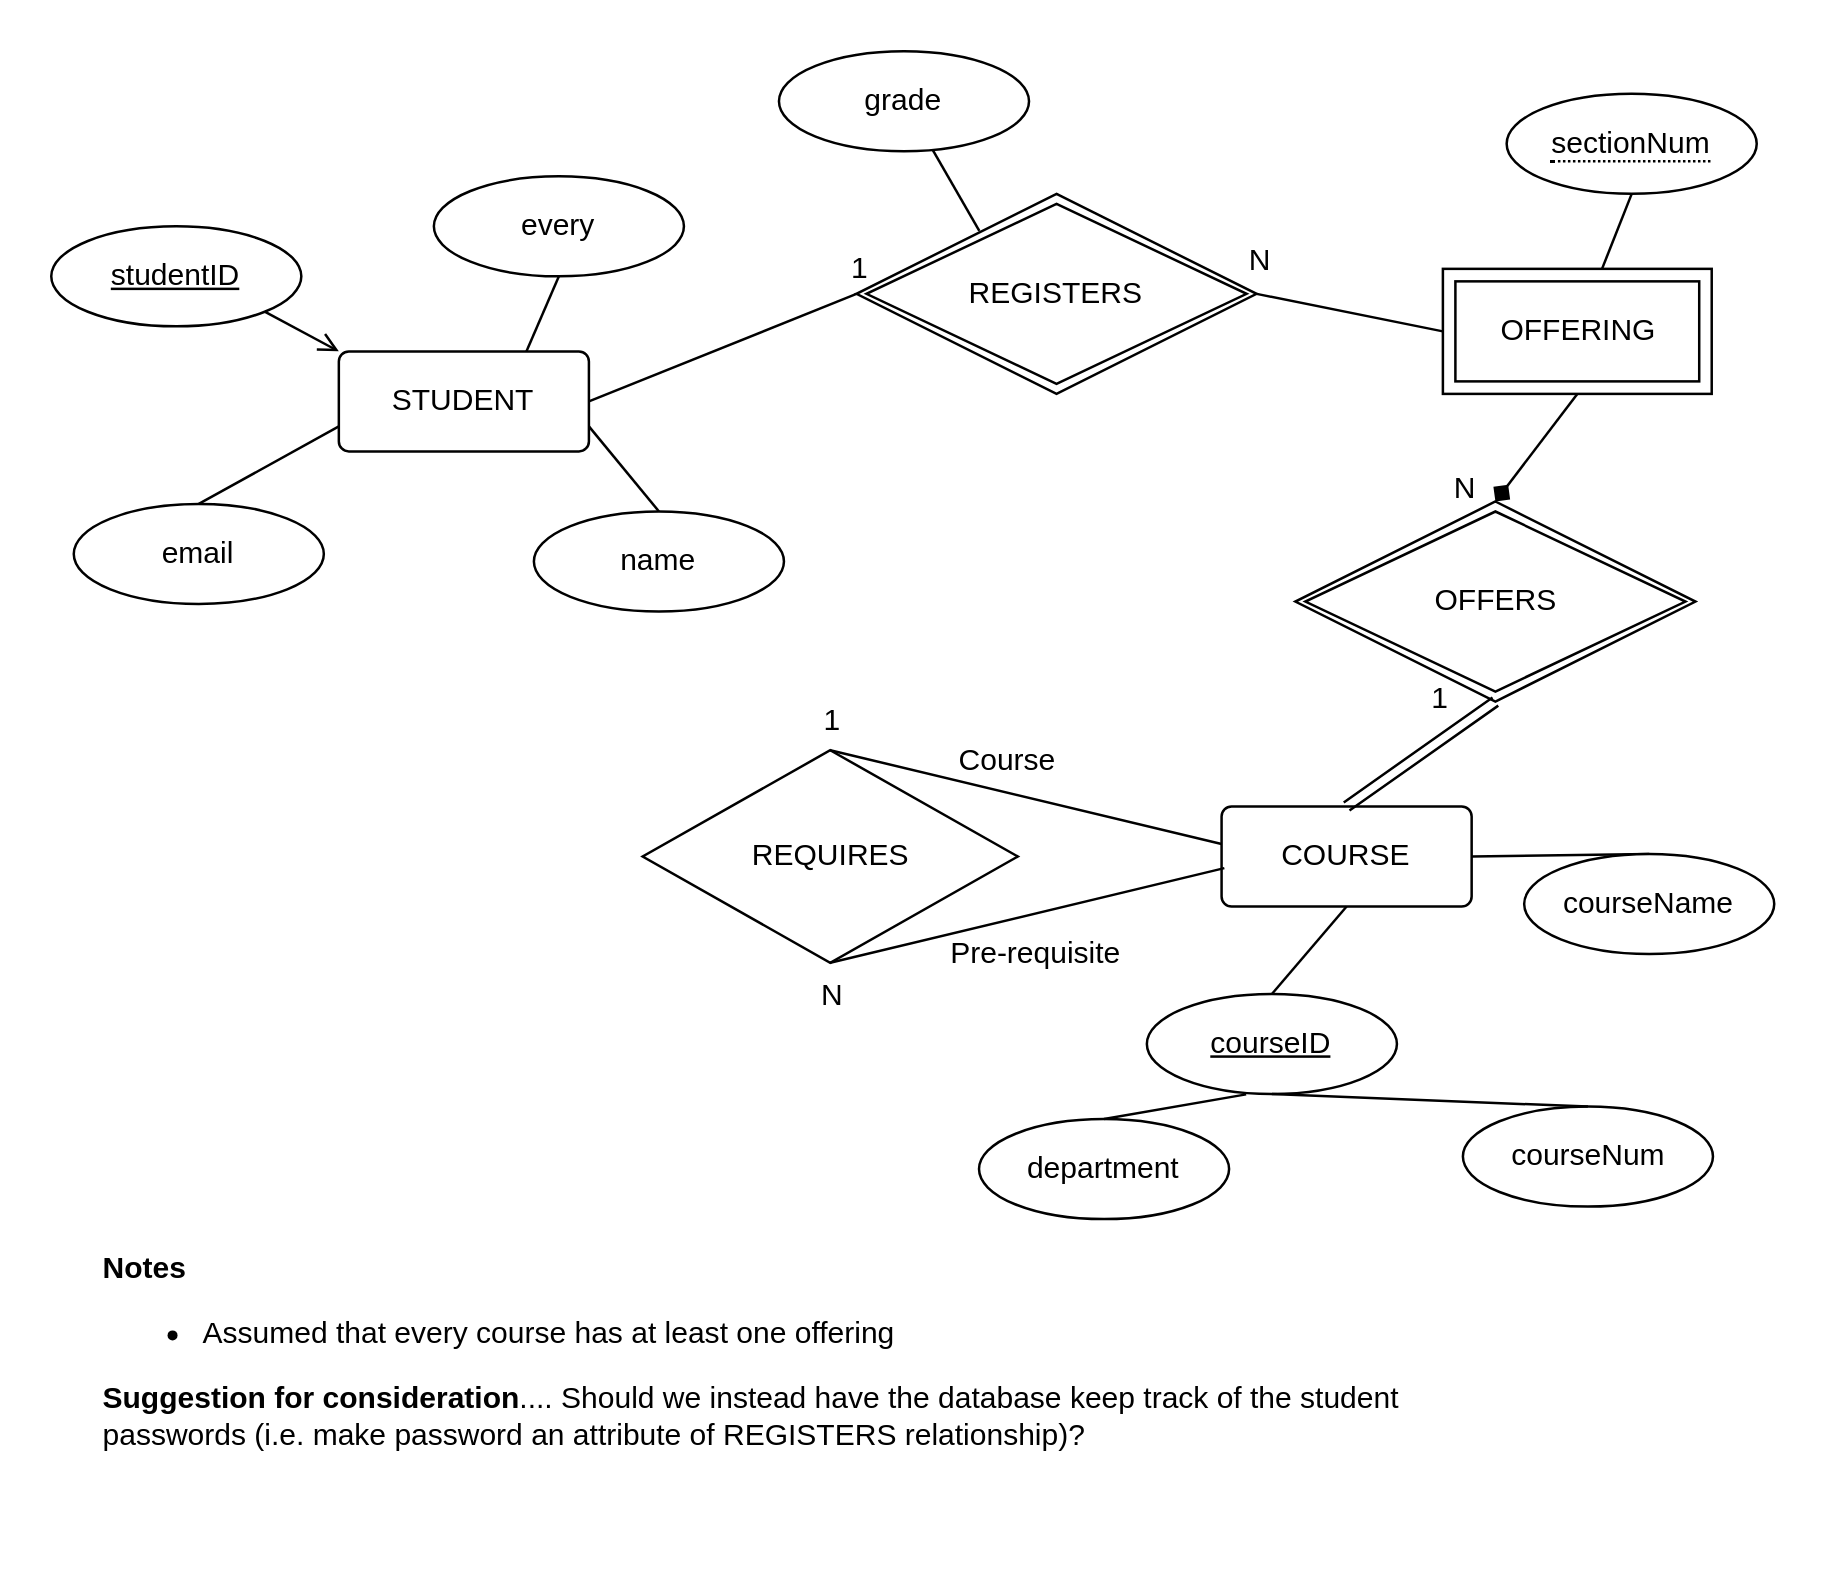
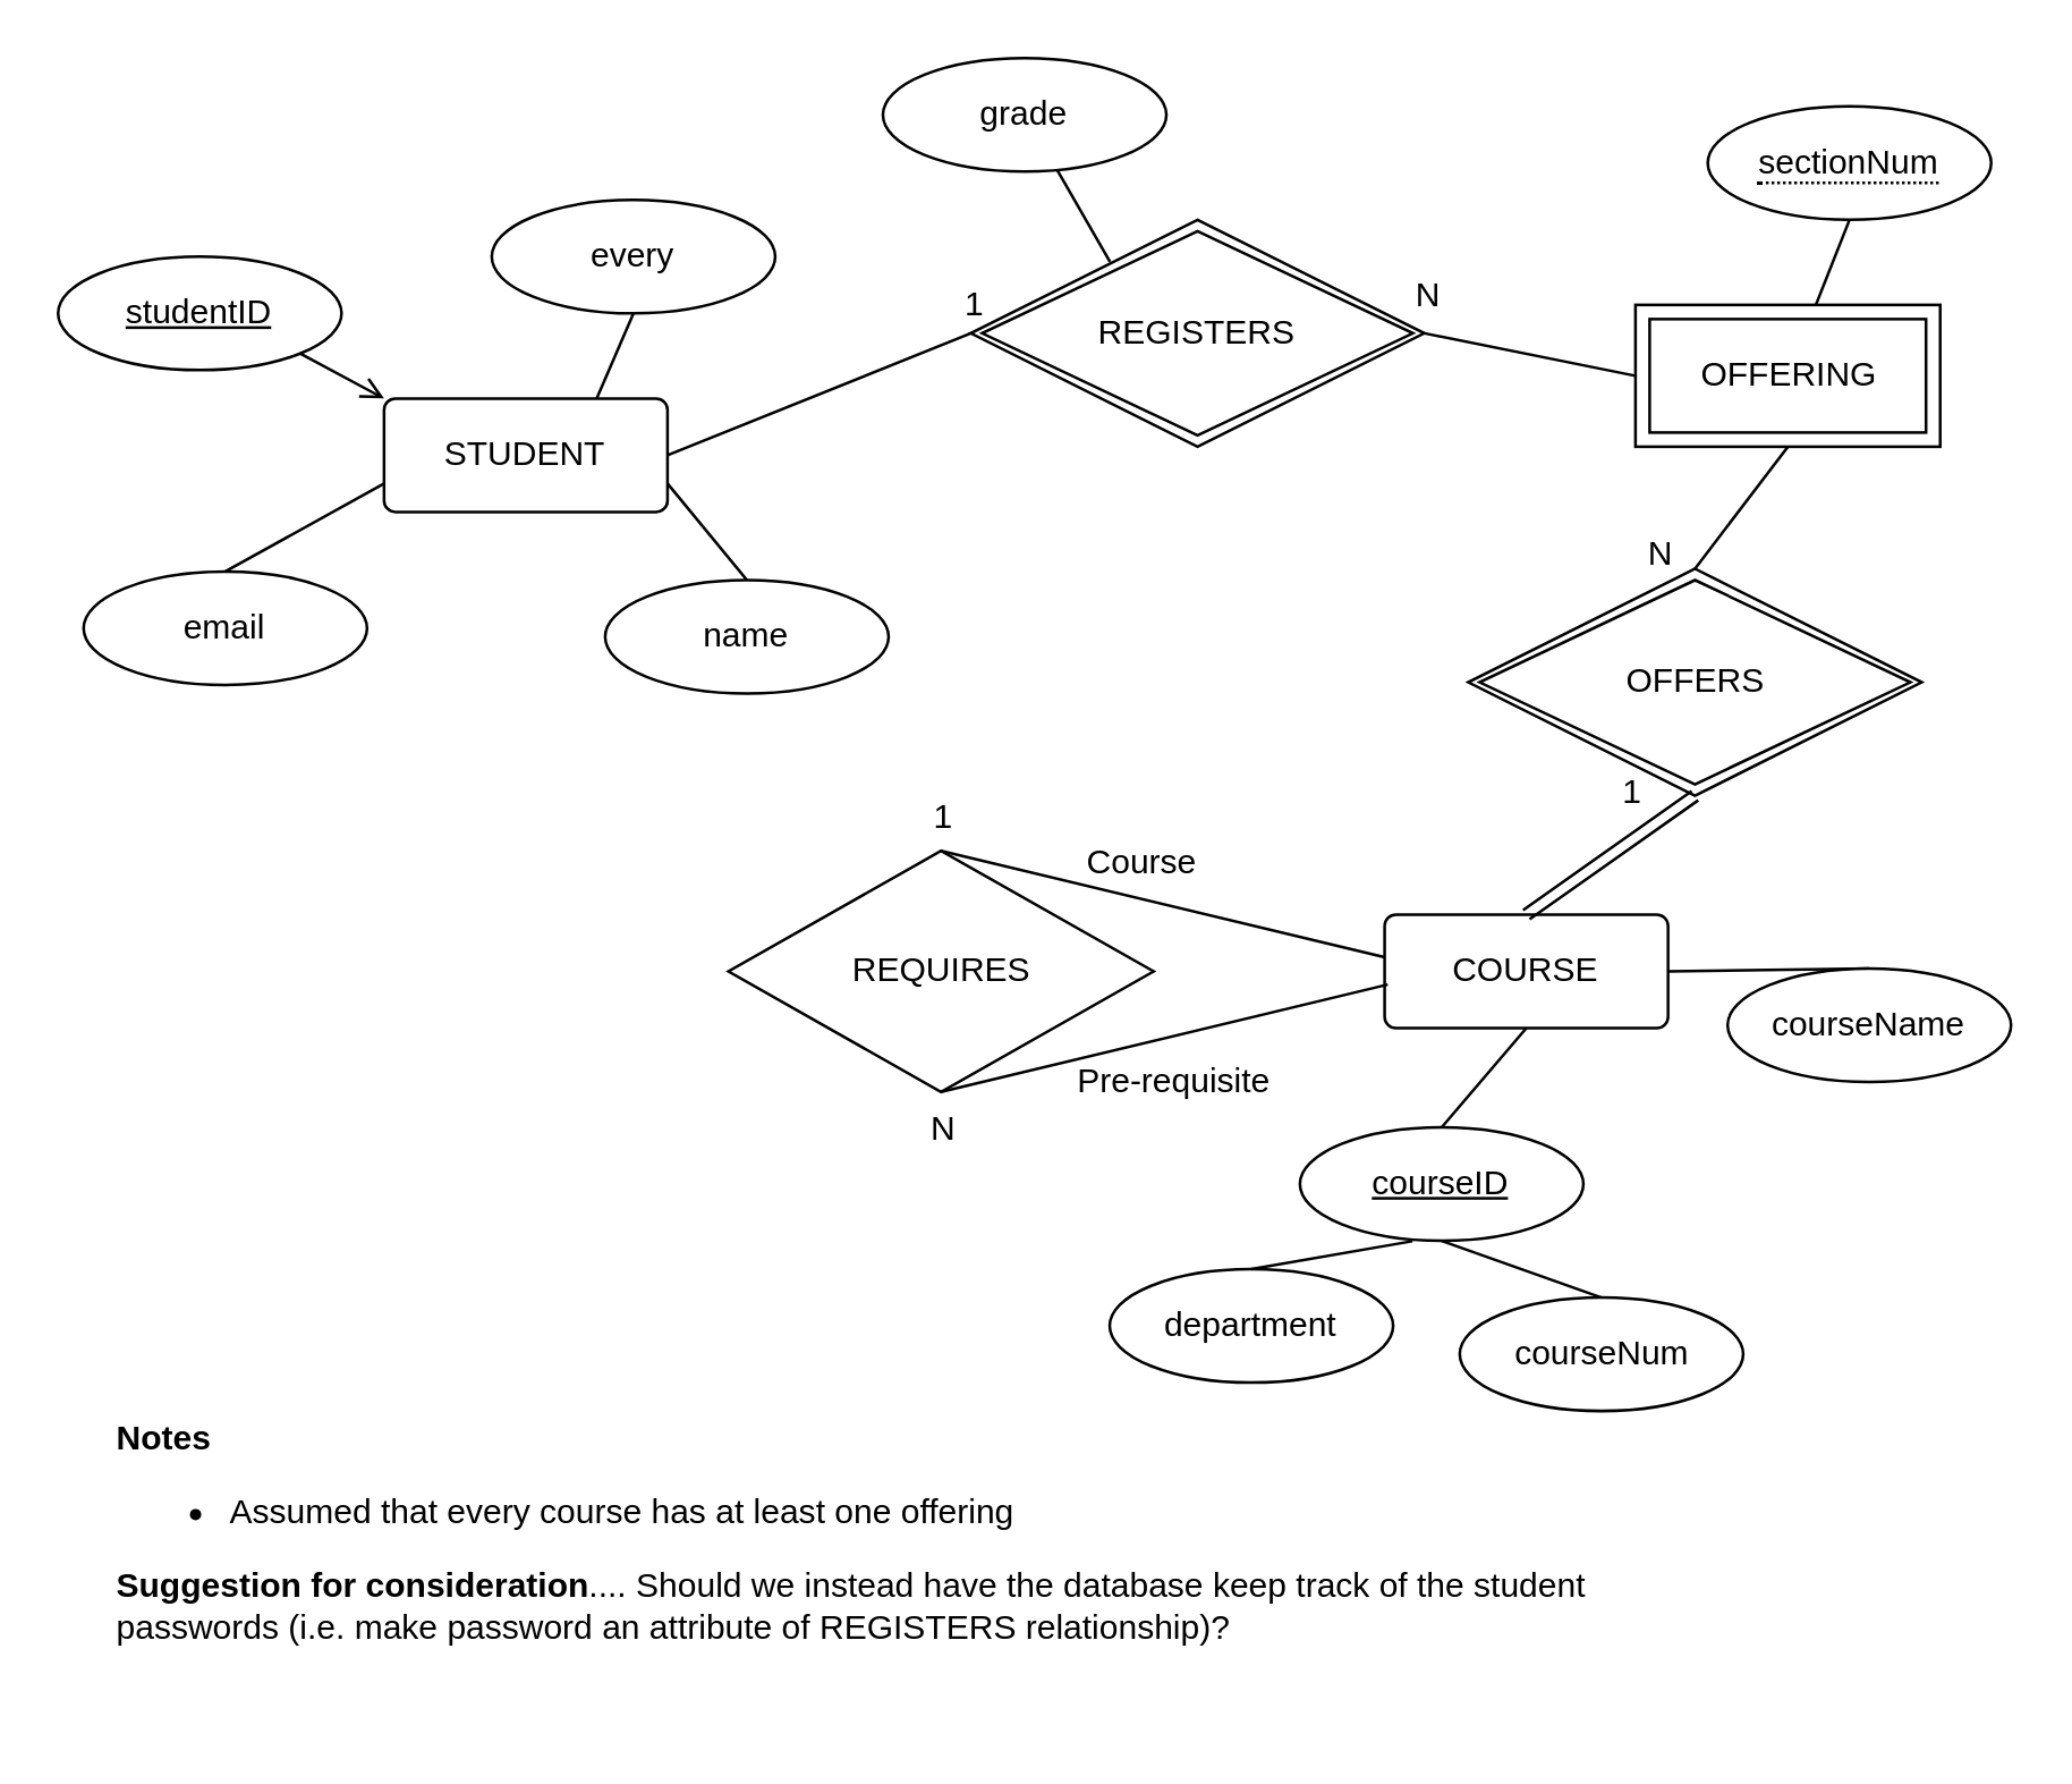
  <mxCell id="0" />
  <mxCell id="1" parent="0" />
  <mxCell id="2" value="&lt;div&gt;&lt;b&gt;Notes&lt;/b&gt;&lt;/div&gt;&lt;ul&gt;&lt;li&gt;Assumed that every course has at least one offering&lt;/li&gt;&lt;/ul&gt;&lt;div&gt;&lt;b&gt;Suggestion for consideration&lt;/b&gt;.... Should we instead have the database keep track of the student passwords (i.e. make password an attribute of REGISTERS relationship)?&lt;/div&gt;&lt;div&gt;&lt;br&gt;&lt;/div&gt;&lt;div&gt;&lt;br&gt;&lt;/div&gt;" style="text;strokeColor=none;fillColor=none;html=1;whiteSpace=wrap;verticalAlign=middle;overflow=hidden;" parent="1" vertex="1"><mxGeometry x="39" y="497" width="540" height="110" as="geometry" /></mxCell>
  <mxCell id="3" value="STUDENT" style="rounded=1;arcSize=10;whiteSpace=wrap;html=1;align=center;" vertex="1" parent="1"><mxGeometry x="135" y="140" width="100" height="40" as="geometry" /></mxCell>
  <mxCell id="4" value="" style="endArrow=none;html=1;rounded=0;entryX=1;entryY=0.75;entryDx=0;entryDy=0;exitX=0.5;exitY=0;exitDx=0;exitDy=0;" edge="1" parent="1" source="5" target="3"><mxGeometry relative="1" as="geometry"><mxPoint x="504.5" y="85" as="sourcePoint" /><mxPoint x="339" y="70" as="targetPoint" /></mxGeometry></mxCell>
  <mxCell id="5" value="name" style="ellipse;whiteSpace=wrap;html=1;align=center;" vertex="1" parent="1"><mxGeometry x="213" y="204" width="100" height="40" as="geometry" /></mxCell>
  <mxCell id="6" value="" style="endArrow=none;html=1;rounded=0;entryX=0.75;entryY=0;entryDx=0;entryDy=0;exitX=0.5;exitY=1;exitDx=0;exitDy=0;" edge="1" parent="1" source="7" target="3"><mxGeometry relative="1" as="geometry"><mxPoint x="486.5" y="-25" as="sourcePoint" /><mxPoint x="212" y="60" as="targetPoint" /></mxGeometry></mxCell>
  <mxCell id="7" value="every" style="ellipse;whiteSpace=wrap;html=1;align=center;" vertex="1" parent="1"><mxGeometry x="173" y="70" width="100" height="40" as="geometry" /></mxCell>
  <mxCell id="8" value="" style="endArrow=open;html=1;rounded=0;entryX=0;entryY=0;entryDx=0;entryDy=0;exitX=1;exitY=1;exitDx=0;exitDy=0;" edge="1" parent="1" source="9" target="3"><mxGeometry relative="1" as="geometry"><mxPoint x="254.5" y="-5" as="sourcePoint" /><mxPoint x="-20" y="80" as="targetPoint" /></mxGeometry></mxCell>
  <mxCell id="9" value="&lt;u&gt;studentID&lt;/u&gt;" style="ellipse;whiteSpace=wrap;html=1;align=center;" vertex="1" parent="1"><mxGeometry x="20" y="90" width="100" height="40" as="geometry" /></mxCell>
  <mxCell id="10" value="" style="endArrow=none;html=1;rounded=0;entryX=0;entryY=0.75;entryDx=0;entryDy=0;exitX=0.5;exitY=0;exitDx=0;exitDy=0;" edge="1" parent="1" source="11" target="3"><mxGeometry relative="1" as="geometry"><mxPoint x="254.5" y="125" as="sourcePoint" /><mxPoint x="-20" y="210" as="targetPoint" /></mxGeometry></mxCell>
  <mxCell id="11" value="email" style="ellipse;whiteSpace=wrap;html=1;align=center;" vertex="1" parent="1"><mxGeometry x="29" y="201" width="100" height="40" as="geometry" /></mxCell>
  <mxCell id="12" value="" style="endArrow=none;html=1;rounded=0;exitX=0;exitY=0.5;exitDx=0;exitDy=0;entryX=1;entryY=0.5;entryDx=0;entryDy=0;" edge="1" parent="1" source="35" target="3"><mxGeometry relative="1" as="geometry"><mxPoint x="352" y="117" as="sourcePoint" /><mxPoint x="232" y="147" as="targetPoint" /></mxGeometry></mxCell>
  <mxCell id="13" value="" style="endArrow=none;html=1;rounded=0;entryX=1;entryY=0.5;entryDx=0;entryDy=0;exitX=0;exitY=0.5;exitDx=0;exitDy=0;" edge="1" parent="1" source="16" target="35"><mxGeometry relative="1" as="geometry"><mxPoint x="592" y="137" as="sourcePoint" /><mxPoint x="505.12" y="117" as="targetPoint" /></mxGeometry></mxCell>
  <mxCell id="14" value="" style="endArrow=none;html=1;rounded=0;exitX=0.613;exitY=0.979;exitDx=0;exitDy=0;entryX=0.307;entryY=0.185;entryDx=0;entryDy=0;exitPerimeter=0;entryPerimeter=0;" edge="1" parent="1" source="15" target="35"><mxGeometry relative="1" as="geometry"><mxPoint x="731" y="-58" as="sourcePoint" /><mxPoint x="390.28" y="97" as="targetPoint" /></mxGeometry></mxCell>
  <mxCell id="15" value="grade" style="ellipse;whiteSpace=wrap;html=1;align=center;" vertex="1" parent="1"><mxGeometry x="311" y="20" width="100" height="40" as="geometry" /></mxCell>
  <mxCell id="16" value="OFFERING" style="shape=ext;margin=3;double=1;whiteSpace=wrap;html=1;align=center;" vertex="1" parent="1"><mxGeometry x="576.5" y="107" width="107.5" height="50" as="geometry" /></mxCell>
  <mxCell id="17" value="N" style="resizable=0;html=1;align=right;verticalAlign=bottom;" connectable="0" vertex="1" parent="1"><mxGeometry x="508.121" y="111.998" as="geometry" /></mxCell>
  <mxCell id="18" value="1" style="resizable=0;html=1;align=right;verticalAlign=bottom;" connectable="0" vertex="1" parent="1"><mxGeometry x="347.621" y="106.998" as="geometry"><mxPoint x="-1" y="8" as="offset" /></mxGeometry></mxCell>
  <mxCell id="19" value="COURSE" style="rounded=1;arcSize=10;whiteSpace=wrap;html=1;align=center;" vertex="1" parent="1"><mxGeometry x="488" y="322" width="100" height="40" as="geometry" /></mxCell>
  <mxCell id="20" value="OFFERS" style="shape=rhombus;double=1;perimeter=rhombusPerimeter;whiteSpace=wrap;html=1;align=center;" vertex="1" parent="1"><mxGeometry x="517.5" y="200.03" width="160" height="80" as="geometry" /></mxCell>
  <mxCell id="21" value="1" style="resizable=0;html=1;align=right;verticalAlign=bottom;" connectable="0" vertex="1" parent="1"><mxGeometry x="578.503" y="286.998" as="geometry" /></mxCell>
  <mxCell id="22" value="N" style="resizable=0;html=1;align=right;verticalAlign=bottom;" connectable="0" vertex="1" parent="1"><mxGeometry x="588.871" y="197.996" as="geometry"><mxPoint x="1" y="5" as="offset" /></mxGeometry></mxCell>
- <mxCell id="23" value="" style="endArrow=diamond;html=1;rounded=0;entryX=0.5;entryY=0;entryDx=0;entryDy=0;exitX=0.5;exitY=1;exitDx=0;exitDy=0;" edge="1" parent="1" source="16" target="20"><mxGeometry relative="1" as="geometry"><mxPoint x="630.75" y="142" as="sourcePoint" /><mxPoint x="523.5" y="142" as="targetPoint" /></mxGeometry></mxCell>
+ <mxCell id="23" value="" style="endArrow=none;html=1;rounded=0;entryX=0.5;entryY=0;entryDx=0;entryDy=0;exitX=0.5;exitY=1;exitDx=0;exitDy=0;" edge="1" parent="1" source="16" target="20"><mxGeometry relative="1" as="geometry"><mxPoint x="630.75" y="142" as="sourcePoint" /><mxPoint x="523.5" y="142" as="targetPoint" /></mxGeometry></mxCell>
  <mxCell id="24" value="" style="endArrow=none;html=1;rounded=0;exitX=0.5;exitY=0;exitDx=0;exitDy=0;entryX=0.5;entryY=1;entryDx=0;entryDy=0;" edge="1" parent="1" source="25" target="19"><mxGeometry relative="1" as="geometry"><mxPoint x="856.25" y="326" as="sourcePoint" /><mxPoint x="529.25" y="476" as="targetPoint" /></mxGeometry></mxCell>
  <mxCell id="25" value="courseID" style="ellipse;whiteSpace=wrap;html=1;align=center;fontStyle=4" vertex="1" parent="1"><mxGeometry x="458.12" y="397" width="100" height="40" as="geometry" /></mxCell>
  <mxCell id="26" value="" style="endArrow=none;html=1;rounded=0;exitX=0.5;exitY=1;exitDx=0;exitDy=0;" edge="1" parent="1" source="27" target="16"><mxGeometry relative="1" as="geometry"><mxPoint x="668.3" y="66.16" as="sourcePoint" /><mxPoint x="786.375" y="107" as="targetPoint" /></mxGeometry></mxCell>
  <mxCell id="27" value="&lt;span style=&quot;border-bottom: 1px dotted&quot;&gt;sectionNum&lt;/span&gt;" style="ellipse;whiteSpace=wrap;html=1;align=center;" vertex="1" parent="1"><mxGeometry x="602" y="37" width="100" height="40" as="geometry" /></mxCell>
  <mxCell id="28" value="" style="endArrow=none;html=1;rounded=0;exitX=0.5;exitY=0;exitDx=0;exitDy=0;entryX=1;entryY=0.5;entryDx=0;entryDy=0;" edge="1" parent="1" source="29" target="19"><mxGeometry relative="1" as="geometry"><mxPoint x="398.233" y="356.809" as="sourcePoint" /><mxPoint x="581" y="342" as="targetPoint" /></mxGeometry></mxCell>
  <mxCell id="29" value="courseName" style="ellipse;whiteSpace=wrap;html=1;align=center;" vertex="1" parent="1"><mxGeometry x="609" y="341" width="100" height="40" as="geometry" /></mxCell>
  <mxCell id="30" value="REQUIRES" style="shape=rhombus;perimeter=rhombusPerimeter;whiteSpace=wrap;html=1;align=center;" vertex="1" parent="1"><mxGeometry x="256.5" y="299.5" width="150" height="85" as="geometry" /></mxCell>
  <mxCell id="31" value="" style="endArrow=none;html=1;rounded=0;exitX=0;exitY=0.375;exitDx=0;exitDy=0;exitPerimeter=0;entryX=0.5;entryY=0;entryDx=0;entryDy=0;" edge="1" parent="1" source="19" target="30"><mxGeometry relative="1" as="geometry"><mxPoint x="438" y="246" as="sourcePoint" /><mxPoint x="322" y="297" as="targetPoint" /></mxGeometry></mxCell>
  <mxCell id="32" value="" style="endArrow=none;html=1;rounded=0;exitX=0.011;exitY=0.616;exitDx=0;exitDy=0;entryX=0.5;entryY=1;entryDx=0;entryDy=0;exitPerimeter=0;" edge="1" parent="1" source="19" target="30"><mxGeometry relative="1" as="geometry"><mxPoint x="502" y="347" as="sourcePoint" /><mxPoint x="329.5" y="309.5" as="targetPoint" /></mxGeometry></mxCell>
  <mxCell id="33" value="1" style="resizable=0;html=1;align=right;verticalAlign=bottom;" connectable="0" vertex="1" parent="1"><mxGeometry x="336.003" y="296.498" as="geometry" /></mxCell>
  <mxCell id="34" value="N" style="resizable=0;html=1;align=right;verticalAlign=bottom;direction=south;" connectable="0" vertex="1" parent="1"><mxGeometry x="337.003" y="405.998" as="geometry" /></mxCell>
  <mxCell id="35" value="REGISTERS" style="shape=rhombus;double=1;perimeter=rhombusPerimeter;whiteSpace=wrap;html=1;align=center;" vertex="1" parent="1"><mxGeometry x="342" y="77" width="160" height="80" as="geometry" /></mxCell>
  <mxCell id="36" value="" style="shape=link;html=1;rounded=0;entryX=0.5;entryY=0;entryDx=0;entryDy=0;exitX=0.5;exitY=1;exitDx=0;exitDy=0;" edge="1" parent="1" source="20" target="19"><mxGeometry relative="1" as="geometry"><mxPoint x="592" y="274" as="sourcePoint" /><mxPoint x="581" y="70" as="targetPoint" /></mxGeometry></mxCell>
  <mxCell id="37" value="Course" style="resizable=0;html=1;align=right;verticalAlign=bottom;" connectable="0" vertex="1" parent="1"><mxGeometry x="422.001" y="311.998" as="geometry" /></mxCell>
  <mxCell id="38" value="Pre-requisite" style="resizable=0;html=1;align=right;verticalAlign=bottom;" connectable="0" vertex="1" parent="1"><mxGeometry x="447.501" y="388.998" as="geometry" /></mxCell>
  <mxCell id="39" value="department" style="ellipse;whiteSpace=wrap;html=1;align=center;" vertex="1" parent="1"><mxGeometry x="391" y="447" width="100" height="40" as="geometry" /></mxCell>
  <mxCell id="40" value="" style="endArrow=none;html=1;rounded=0;entryX=0.5;entryY=0;entryDx=0;entryDy=0;exitX=0.397;exitY=1.003;exitDx=0;exitDy=0;exitPerimeter=0;" edge="1" parent="1" source="25" target="39"><mxGeometry relative="1" as="geometry"><mxPoint x="675" y="367" as="sourcePoint" /><mxPoint x="591" y="352" as="targetPoint" /></mxGeometry></mxCell>
- <mxCell id="41" value="courseNum" style="ellipse;whiteSpace=wrap;html=1;align=center;" vertex="1" parent="1"><mxGeometry x="584.5" y="442" width="100" height="40" as="geometry" /></mxCell>
+ <mxCell id="41" value="courseNum" style="ellipse;whiteSpace=wrap;html=1;align=center;" vertex="1" parent="1"><mxGeometry x="514.5" y="457" width="100" height="40" as="geometry" /></mxCell>
  <mxCell id="42" value="" style="endArrow=none;html=1;rounded=0;entryX=0.5;entryY=0;entryDx=0;entryDy=0;exitX=0.5;exitY=1;exitDx=0;exitDy=0;" edge="1" parent="1" source="25" target="41"><mxGeometry relative="1" as="geometry"><mxPoint x="695" y="367" as="sourcePoint" /><mxPoint x="632" y="407" as="targetPoint" /></mxGeometry></mxCell>
